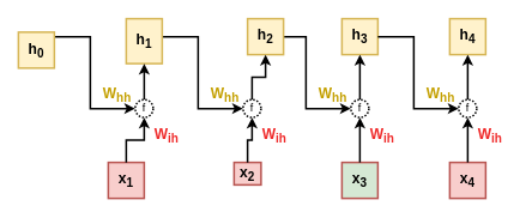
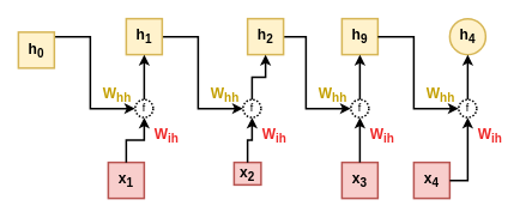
  <mxCell id="0" />
  <mxCell id="1" parent="0" />
  <mxCell id="2" style="edgeStyle=orthogonalEdgeStyle;rounded=0;orthogonalLoop=1;jettySize=auto;html=1;entryX=0;entryY=0.5;entryDx=0;entryDy=0;strokeWidth=2;" edge="1" parent="1" source="3" target="15"><mxGeometry relative="1" as="geometry"><Array as="points"><mxPoint x="220" y="40" /><mxPoint x="220" y="120" /></Array></mxGeometry></mxCell>
- <mxCell id="3" value="&lt;font style=&quot;font-size: 16px;&quot;&gt;&lt;b&gt;h&lt;sub&gt;1&lt;/sub&gt;&lt;/b&gt;&lt;/font&gt;" style="rounded=0;whiteSpace=wrap;html=1;strokeWidth=2;fillColor=#fff2cc;strokeColor=#d6b656;" vertex="1" parent="1"><mxGeometry x="140" y="20" width="40" height="50" as="geometry" /></mxCell>
+ <mxCell id="3" value="&lt;font style=&quot;font-size: 16px;&quot;&gt;&lt;b&gt;h&lt;sub&gt;1&lt;/sub&gt;&lt;/b&gt;&lt;/font&gt;" style="rounded=0;whiteSpace=wrap;html=1;strokeWidth=2;fillColor=#fff2cc;strokeColor=#d6b656;" vertex="1" parent="1"><mxGeometry x="140" y="20" width="40" height="40" as="geometry" /></mxCell>
  <mxCell id="4" style="edgeStyle=orthogonalEdgeStyle;rounded=0;orthogonalLoop=1;jettySize=auto;html=1;entryX=0.5;entryY=1;entryDx=0;entryDy=0;strokeWidth=2;" edge="1" parent="1" source="9" target="3"><mxGeometry relative="1" as="geometry" /></mxCell>
  <mxCell id="5" value="&lt;font style=&quot;font-size: 16px;&quot;&gt;&lt;b&gt;x&lt;sub&gt;1&lt;/sub&gt;&lt;/b&gt;&lt;/font&gt;" style="rounded=0;whiteSpace=wrap;html=1;strokeWidth=2;fillColor=#f8cecc;strokeColor=#b85450;" vertex="1" parent="1"><mxGeometry x="120" y="180" width="40" height="40" as="geometry" /></mxCell>
  <mxCell id="6" style="edgeStyle=orthogonalEdgeStyle;rounded=0;orthogonalLoop=1;jettySize=auto;html=1;entryX=0;entryY=0.5;entryDx=0;entryDy=0;strokeWidth=2;" edge="1" parent="1" source="7" target="9"><mxGeometry relative="1" as="geometry"><Array as="points"><mxPoint x="100" y="40" /><mxPoint x="100" y="120" /></Array></mxGeometry></mxCell>
  <mxCell id="7" value="&lt;font style=&quot;font-size: 16px;&quot;&gt;&lt;b&gt;h&lt;sub&gt;0&lt;/sub&gt;&lt;/b&gt;&lt;/font&gt;" style="rounded=0;whiteSpace=wrap;html=1;strokeWidth=2;fillColor=#fff2cc;strokeColor=#d6b656;" vertex="1" parent="1"><mxGeometry x="20" y="35" width="40" height="40" as="geometry" /></mxCell>
  <mxCell id="8" value="" style="edgeStyle=orthogonalEdgeStyle;rounded=0;orthogonalLoop=1;jettySize=auto;html=1;entryX=0.5;entryY=1;entryDx=0;entryDy=0;strokeWidth=2;" edge="1" parent="1" source="5" target="9"><mxGeometry relative="1" as="geometry"><mxPoint x="160" y="180" as="sourcePoint" /><mxPoint x="160" y="60" as="targetPoint" /></mxGeometry></mxCell>
  <mxCell id="9" value="f" style="ellipse;whiteSpace=wrap;html=1;aspect=fixed;strokeWidth=2;dashed=1;dashPattern=1 1;" vertex="1" parent="1"><mxGeometry x="150" y="110" width="20" height="20" as="geometry" /></mxCell>
  <mxCell id="10" style="edgeStyle=orthogonalEdgeStyle;rounded=0;orthogonalLoop=1;jettySize=auto;html=1;entryX=0;entryY=0.5;entryDx=0;entryDy=0;strokeWidth=2;" edge="1" parent="1" source="11" target="20"><mxGeometry relative="1" as="geometry"><Array as="points"><mxPoint x="340" y="40" /><mxPoint x="340" y="120" /></Array></mxGeometry></mxCell>
  <mxCell id="11" value="&lt;font style=&quot;font-size: 16px;&quot;&gt;&lt;b&gt;h&lt;sub&gt;2&lt;/sub&gt;&lt;/b&gt;&lt;/font&gt;" style="rounded=0;whiteSpace=wrap;html=1;strokeWidth=2;fillColor=#fff2cc;strokeColor=#d6b656;" vertex="1" parent="1"><mxGeometry x="275" y="20" width="40" height="40" as="geometry" /></mxCell>
  <mxCell id="12" style="edgeStyle=orthogonalEdgeStyle;rounded=0;orthogonalLoop=1;jettySize=auto;html=1;entryX=0.5;entryY=1;entryDx=0;entryDy=0;strokeWidth=2;" edge="1" parent="1" source="15" target="11"><mxGeometry relative="1" as="geometry" /></mxCell>
  <mxCell id="13" value="&lt;font style=&quot;font-size: 16px;&quot;&gt;&lt;b&gt;x&lt;sub&gt;2&lt;/sub&gt;&lt;/b&gt;&lt;/font&gt;" style="rounded=0;whiteSpace=wrap;html=1;strokeWidth=2;fillColor=#f8cecc;strokeColor=#b85450;" vertex="1" parent="1"><mxGeometry x="260" y="180" width="30" height="25" as="geometry" /></mxCell>
  <mxCell id="14" value="" style="edgeStyle=orthogonalEdgeStyle;rounded=0;orthogonalLoop=1;jettySize=auto;html=1;entryX=0.5;entryY=1;entryDx=0;entryDy=0;strokeWidth=2;" edge="1" parent="1" source="13" target="15"><mxGeometry relative="1" as="geometry"><mxPoint x="280" y="180" as="sourcePoint" /><mxPoint x="280" y="60" as="targetPoint" /></mxGeometry></mxCell>
  <mxCell id="15" value="f" style="ellipse;whiteSpace=wrap;html=1;aspect=fixed;strokeWidth=2;dashed=1;dashPattern=1 1;" vertex="1" parent="1"><mxGeometry x="270" y="110" width="20" height="20" as="geometry" /></mxCell>
- <mxCell id="16" value="&lt;font style=&quot;font-size: 16px;&quot;&gt;&lt;b&gt;h&lt;sub&gt;3&lt;/sub&gt;&lt;/b&gt;&lt;/font&gt;" style="rounded=0;whiteSpace=wrap;html=1;strokeWidth=2;fillColor=#fff2cc;strokeColor=#d6b656;" vertex="1" parent="1"><mxGeometry x="380" y="20" width="40" height="40" as="geometry" /></mxCell>
+ <mxCell id="16" value="&lt;font style=&quot;font-size: 16px;&quot;&gt;&lt;b&gt;h&lt;sub&gt;9&lt;/sub&gt;&lt;/b&gt;&lt;/font&gt;" style="rounded=0;whiteSpace=wrap;html=1;strokeWidth=2;fillColor=#fff2cc;strokeColor=#d6b656;" vertex="1" parent="1"><mxGeometry x="380" y="20" width="40" height="40" as="geometry" /></mxCell>
  <mxCell id="17" style="edgeStyle=orthogonalEdgeStyle;rounded=0;orthogonalLoop=1;jettySize=auto;html=1;entryX=0.5;entryY=1;entryDx=0;entryDy=0;strokeWidth=2;" edge="1" parent="1" source="20" target="16"><mxGeometry relative="1" as="geometry" /></mxCell>
- <mxCell id="18" value="&lt;font style=&quot;font-size: 16px;&quot;&gt;&lt;b&gt;x&lt;sub&gt;3&lt;/sub&gt;&lt;/b&gt;&lt;/font&gt;" style="rounded=0;whiteSpace=wrap;html=1;strokeWidth=2;fillColor=#d5e8d4;strokeColor=#b85450;" vertex="1" parent="1"><mxGeometry x="380" y="180" width="40" height="40" as="geometry" /></mxCell>
+ <mxCell id="18" value="&lt;font style=&quot;font-size: 16px;&quot;&gt;&lt;b&gt;x&lt;sub&gt;3&lt;/sub&gt;&lt;/b&gt;&lt;/font&gt;" style="rounded=0;whiteSpace=wrap;html=1;strokeWidth=2;fillColor=#f8cecc;strokeColor=#b85450;" vertex="1" parent="1"><mxGeometry x="380" y="180" width="40" height="40" as="geometry" /></mxCell>
  <mxCell id="19" value="" style="edgeStyle=orthogonalEdgeStyle;rounded=0;orthogonalLoop=1;jettySize=auto;html=1;entryX=0.5;entryY=1;entryDx=0;entryDy=0;strokeWidth=2;" edge="1" parent="1" source="18" target="20"><mxGeometry relative="1" as="geometry"><mxPoint x="400" y="180" as="sourcePoint" /><mxPoint x="400" y="60" as="targetPoint" /></mxGeometry></mxCell>
  <mxCell id="20" value="f" style="ellipse;whiteSpace=wrap;html=1;aspect=fixed;strokeWidth=2;dashed=1;dashPattern=1 1;" vertex="1" parent="1"><mxGeometry x="390" y="110" width="20" height="20" as="geometry" /></mxCell>
  <mxCell id="21" style="edgeStyle=orthogonalEdgeStyle;rounded=0;orthogonalLoop=1;jettySize=auto;html=1;entryX=0;entryY=0.5;entryDx=0;entryDy=0;strokeWidth=2;" edge="1" parent="1" target="26"><mxGeometry relative="1" as="geometry"><mxPoint x="420" y="40" as="sourcePoint" /><Array as="points"><mxPoint x="460" y="40" /><mxPoint x="460" y="120" /></Array></mxGeometry></mxCell>
- <mxCell id="22" value="&lt;font style=&quot;font-size: 16px;&quot;&gt;&lt;b&gt;h&lt;sub&gt;4&lt;/sub&gt;&lt;/b&gt;&lt;/font&gt;" style="rounded=0;whiteSpace=wrap;html=1;strokeWidth=2;fillColor=#fff2cc;strokeColor=#d6b656;" vertex="1" parent="1"><mxGeometry x="500" y="20" width="40" height="40" as="geometry" /></mxCell>
+ <mxCell id="22" value="&lt;font style=&quot;font-size: 16px;&quot;&gt;&lt;b&gt;h&lt;sub&gt;4&lt;/sub&gt;&lt;/b&gt;&lt;/font&gt;" style="ellipse;whiteSpace=wrap;html=1;strokeWidth=2;fillColor=#fff2cc;strokeColor=#d6b656;" vertex="1" parent="1"><mxGeometry x="500" y="20" width="40" height="40" as="geometry" /></mxCell>
  <mxCell id="23" style="edgeStyle=orthogonalEdgeStyle;rounded=0;orthogonalLoop=1;jettySize=auto;html=1;entryX=0.5;entryY=1;entryDx=0;entryDy=0;strokeWidth=2;" edge="1" parent="1" source="26" target="22"><mxGeometry relative="1" as="geometry" /></mxCell>
- <mxCell id="24" value="&lt;font style=&quot;font-size: 16px;&quot;&gt;&lt;b&gt;x&lt;sub&gt;4&lt;/sub&gt;&lt;/b&gt;&lt;/font&gt;" style="rounded=0;whiteSpace=wrap;html=1;strokeWidth=2;fillColor=#f8cecc;strokeColor=#b85450;" vertex="1" parent="1"><mxGeometry x="500" y="180" width="40" height="40" as="geometry" /></mxCell>
+ <mxCell id="24" value="&lt;font style=&quot;font-size: 16px;&quot;&gt;&lt;b&gt;x&lt;sub&gt;4&lt;/sub&gt;&lt;/b&gt;&lt;/font&gt;" style="rounded=0;whiteSpace=wrap;html=1;strokeWidth=2;fillColor=#f8cecc;strokeColor=#b85450;" vertex="1" parent="1"><mxGeometry x="460" y="180" width="40" height="40" as="geometry" /></mxCell>
  <mxCell id="25" value="" style="edgeStyle=orthogonalEdgeStyle;rounded=0;orthogonalLoop=1;jettySize=auto;html=1;entryX=0.5;entryY=1;entryDx=0;entryDy=0;strokeWidth=2;" edge="1" parent="1" source="24" target="26"><mxGeometry relative="1" as="geometry"><mxPoint x="520" y="180" as="sourcePoint" /><mxPoint x="520" y="60" as="targetPoint" /></mxGeometry></mxCell>
  <mxCell id="26" value="f" style="ellipse;whiteSpace=wrap;html=1;aspect=fixed;strokeWidth=2;dashed=1;dashPattern=1 1;" vertex="1" parent="1"><mxGeometry x="510" y="110" width="20" height="20" as="geometry" /></mxCell>
  <mxCell id="27" value="&lt;font color=&quot;#c4a000&quot; style=&quot;font-size: 16px;&quot;&gt;&lt;b&gt;W&lt;sub&gt;hh&lt;/sub&gt;&lt;/b&gt;&lt;/font&gt;" style="text;html=1;align=center;verticalAlign=middle;whiteSpace=wrap;rounded=0;" vertex="1" parent="1"><mxGeometry x="100" y="90" width="60" height="30" as="geometry" /></mxCell>
  <mxCell id="28" value="&lt;font color=&quot;#ef2929&quot; style=&quot;font-size: 16px;&quot;&gt;&lt;b&gt;W&lt;sub&gt;ih&lt;/sub&gt;&lt;/b&gt;&lt;/font&gt;" style="text;html=1;align=center;verticalAlign=middle;whiteSpace=wrap;rounded=0;" vertex="1" parent="1"><mxGeometry x="160" y="130" width="50" height="40" as="geometry" /></mxCell>
  <mxCell id="29" value="&lt;font color=&quot;#c4a000&quot; style=&quot;font-size: 16px;&quot;&gt;&lt;b&gt;W&lt;sub&gt;hh&lt;/sub&gt;&lt;/b&gt;&lt;/font&gt;" style="text;html=1;align=center;verticalAlign=middle;whiteSpace=wrap;rounded=0;" vertex="1" parent="1"><mxGeometry x="220" y="90" width="60" height="30" as="geometry" /></mxCell>
  <mxCell id="30" value="&lt;font color=&quot;#ef2929&quot; style=&quot;font-size: 16px;&quot;&gt;&lt;b&gt;W&lt;sub&gt;ih&lt;/sub&gt;&lt;/b&gt;&lt;/font&gt;" style="text;html=1;align=center;verticalAlign=middle;whiteSpace=wrap;rounded=0;" vertex="1" parent="1"><mxGeometry x="280" y="130" width="50" height="40" as="geometry" /></mxCell>
  <mxCell id="31" value="&lt;font color=&quot;#c4a000&quot; style=&quot;font-size: 16px;&quot;&gt;&lt;b&gt;W&lt;sub&gt;hh&lt;/sub&gt;&lt;/b&gt;&lt;/font&gt;" style="text;html=1;align=center;verticalAlign=middle;whiteSpace=wrap;rounded=0;" vertex="1" parent="1"><mxGeometry x="340" y="90" width="60" height="30" as="geometry" /></mxCell>
  <mxCell id="32" value="&lt;font color=&quot;#ef2929&quot; style=&quot;font-size: 16px;&quot;&gt;&lt;b&gt;W&lt;sub&gt;ih&lt;/sub&gt;&lt;/b&gt;&lt;/font&gt;" style="text;html=1;align=center;verticalAlign=middle;whiteSpace=wrap;rounded=0;" vertex="1" parent="1"><mxGeometry x="400" y="130" width="50" height="40" as="geometry" /></mxCell>
  <mxCell id="33" value="&lt;font color=&quot;#c4a000&quot; style=&quot;font-size: 16px;&quot;&gt;&lt;b&gt;W&lt;sub&gt;hh&lt;/sub&gt;&lt;/b&gt;&lt;/font&gt;" style="text;html=1;align=center;verticalAlign=middle;whiteSpace=wrap;rounded=0;" vertex="1" parent="1"><mxGeometry x="460" y="90" width="60" height="30" as="geometry" /></mxCell>
  <mxCell id="34" value="&lt;font color=&quot;#ef2929&quot; style=&quot;font-size: 16px;&quot;&gt;&lt;b&gt;W&lt;sub&gt;ih&lt;/sub&gt;&lt;/b&gt;&lt;/font&gt;" style="text;html=1;align=center;verticalAlign=middle;whiteSpace=wrap;rounded=0;" vertex="1" parent="1"><mxGeometry x="520" y="130" width="50" height="40" as="geometry" /></mxCell>
